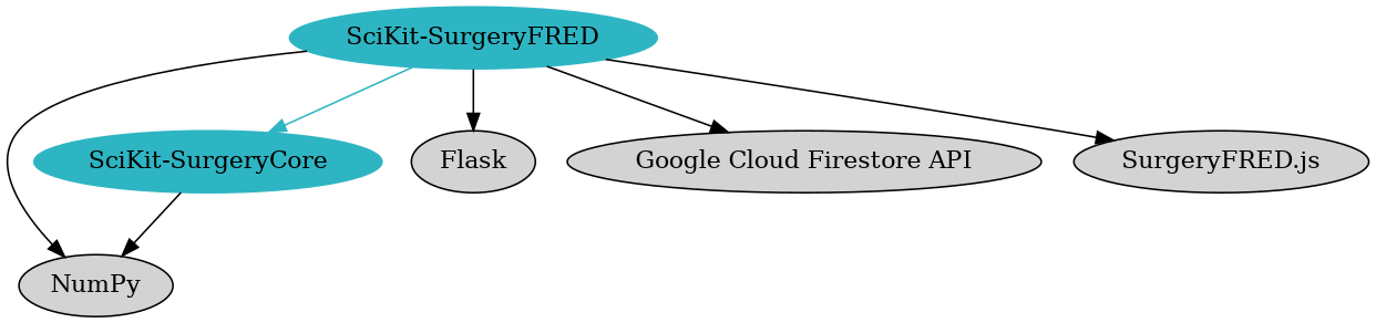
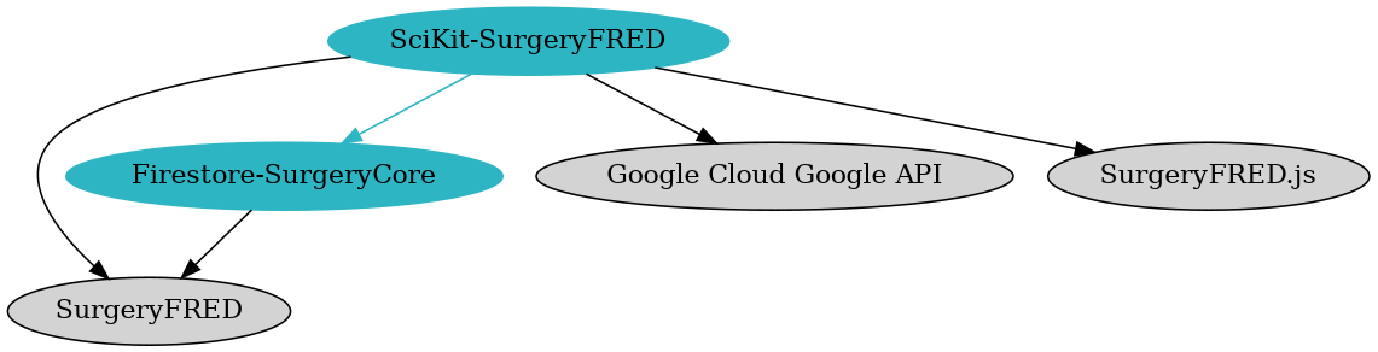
  digraph {
    node [style=filled]
    "SciKit-SurgeryFRED" [color="0.515 0.762 0.762"]
-   NumPy
-   "SciKit-SurgeryCore" [color="0.515 0.762 0.762"]
-   Flask
-   "Google Cloud Firestore API"
+   NumPy [label=SurgeryFRED]
+   "SciKit-SurgeryCore" [color="0.515 0.762 0.762" label="Firestore-SurgeryCore"]
+   "Google Cloud Firestore API" [label="Google Cloud Google API"]
    n6 [label="SurgeryFRED.js"]
    "SciKit-SurgeryFRED" -> NumPy
    "SciKit-SurgeryFRED" -> "SciKit-SurgeryCore" [color="0.515 0.762 0.762"]
-   "SciKit-SurgeryFRED" -> Flask
    "SciKit-SurgeryFRED" -> "Google Cloud Firestore API"
    "SciKit-SurgeryFRED" -> n6
    "SciKit-SurgeryCore" -> NumPy
  }
